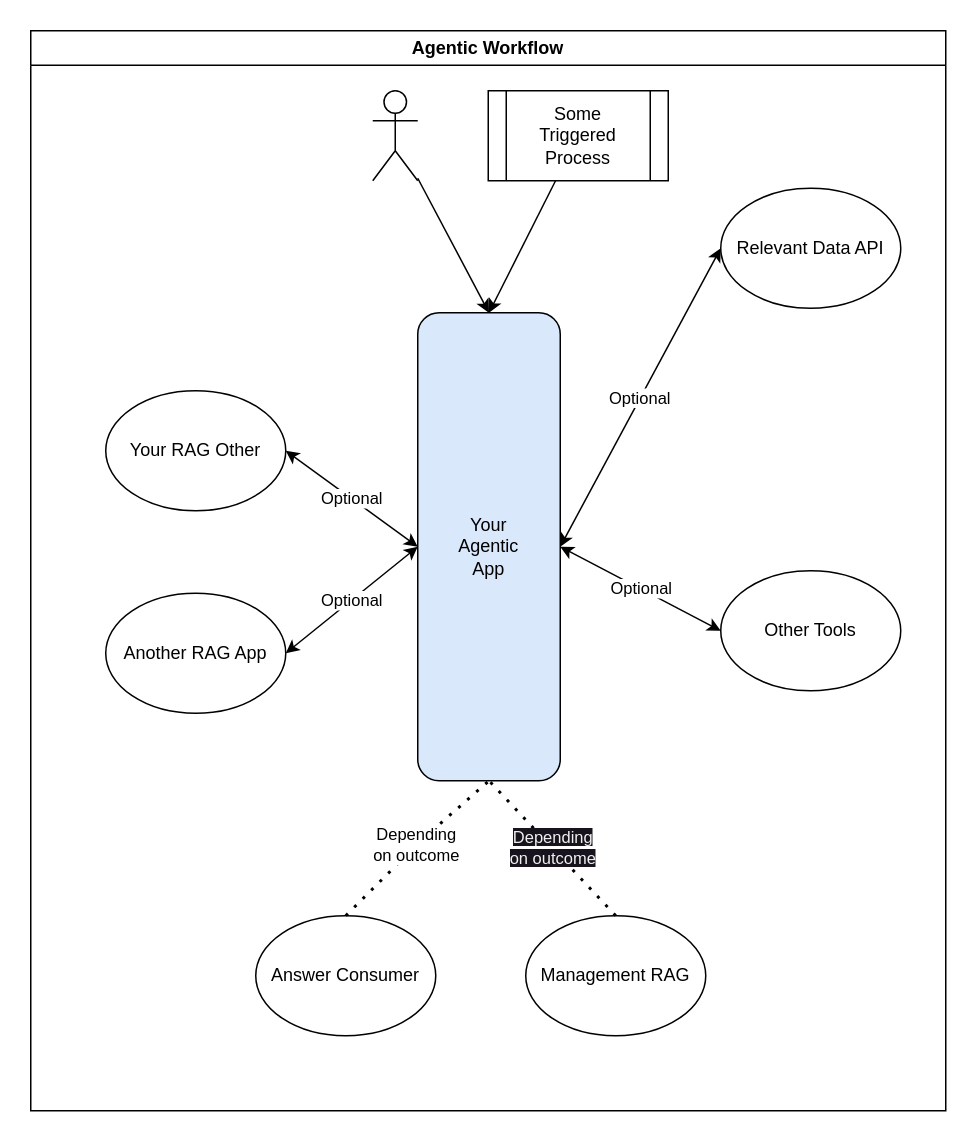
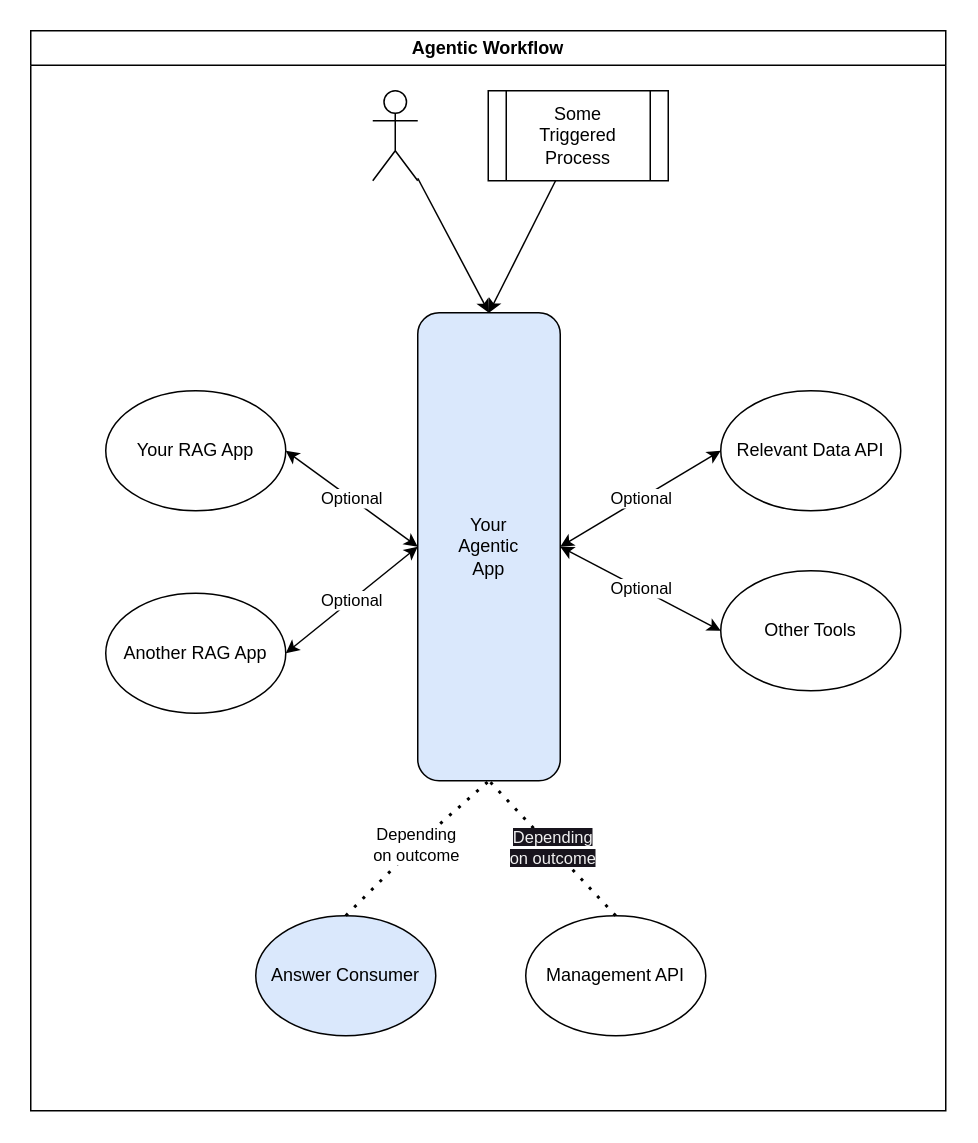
  <mxCell id="0" />
  <mxCell id="1" parent="0" />
  <mxCell id="2" value="Agentic Workflow" style="swimlane;whiteSpace=wrap;html=1;" parent="1" vertex="1"><mxGeometry x="20" y="20" width="610" height="720" as="geometry" /></mxCell>
- <mxCell id="3" value="Relevant Data API" style="ellipse;whiteSpace=wrap;html=1;" parent="2" vertex="1"><mxGeometry x="460" y="105" width="120" height="80" as="geometry" /></mxCell>
+ <mxCell id="3" value="Relevant Data API" style="ellipse;whiteSpace=wrap;html=1;" parent="2" vertex="1"><mxGeometry x="460" y="240" width="120" height="80" as="geometry" /></mxCell>
  <mxCell id="4" value="" style="edgeStyle=none;html=1;entryX=0.5;entryY=0;entryDx=0;entryDy=0;" parent="2" source="5" target="6" edge="1"><mxGeometry relative="1" as="geometry"><mxPoint x="306" y="130" as="sourcePoint" /></mxGeometry></mxCell>
  <mxCell id="5" value="" style="shape=umlActor;verticalLabelPosition=bottom;verticalAlign=top;html=1;outlineConnect=0;" parent="2" vertex="1"><mxGeometry x="228" y="40" width="30" height="60" as="geometry" /></mxCell>
  <mxCell id="6" value="Your&lt;br&gt;Agentic&lt;br&gt;App" style="rounded=1;whiteSpace=wrap;html=1;fillColor=#dae8fc;" parent="2" vertex="1"><mxGeometry x="258" y="188" width="95" height="312" as="geometry" /></mxCell>
- <mxCell id="7" value="Your RAG Other" style="ellipse;whiteSpace=wrap;html=1;" parent="2" vertex="1"><mxGeometry x="50" y="240" width="120" height="80" as="geometry" /></mxCell>
+ <mxCell id="7" value="Your RAG App" style="ellipse;whiteSpace=wrap;html=1;" parent="2" vertex="1"><mxGeometry x="50" y="240" width="120" height="80" as="geometry" /></mxCell>
  <mxCell id="8" value="Another RAG App" style="ellipse;whiteSpace=wrap;html=1;" parent="2" vertex="1"><mxGeometry x="50" y="375" width="120" height="80" as="geometry" /></mxCell>
- <mxCell id="9" value="Answer Consumer" style="ellipse;whiteSpace=wrap;html=1;" vertex="1" parent="2"><mxGeometry x="150" y="590" width="120" height="80" as="geometry" /></mxCell>
- <mxCell id="10" value="Management RAG" style="ellipse;whiteSpace=wrap;html=1;" vertex="1" parent="2"><mxGeometry x="330" y="590" width="120" height="80" as="geometry" /></mxCell>
+ <mxCell id="9" value="Answer Consumer" style="ellipse;whiteSpace=wrap;html=1;fillColor=#dae8fc;" vertex="1" parent="2"><mxGeometry x="150" y="590" width="120" height="80" as="geometry" /></mxCell>
+ <mxCell id="10" value="Management API" style="ellipse;whiteSpace=wrap;html=1;" vertex="1" parent="2"><mxGeometry x="330" y="590" width="120" height="80" as="geometry" /></mxCell>
  <mxCell id="11" value="Optional" style="endArrow=classic;startArrow=classic;html=1;entryX=1;entryY=0.5;entryDx=0;entryDy=0;exitX=0;exitY=0.5;exitDx=0;exitDy=0;" edge="1" parent="2" source="6" target="7"><mxGeometry width="50" height="50" relative="1" as="geometry"><mxPoint x="190" y="340" as="sourcePoint" /><mxPoint x="240" y="290" as="targetPoint" /></mxGeometry></mxCell>
  <mxCell id="12" value="Optional" style="endArrow=classic;startArrow=classic;html=1;entryX=1;entryY=0.5;entryDx=0;entryDy=0;exitX=0;exitY=0.5;exitDx=0;exitDy=0;" edge="1" parent="2" source="3" target="6"><mxGeometry width="50" height="50" relative="1" as="geometry"><mxPoint x="268" y="276" as="sourcePoint" /><mxPoint x="220" y="250" as="targetPoint" /></mxGeometry></mxCell>
  <mxCell id="13" value="Optional" style="endArrow=classic;startArrow=classic;html=1;entryX=1;entryY=0.5;entryDx=0;entryDy=0;exitX=0;exitY=0.5;exitDx=0;exitDy=0;" edge="1" parent="2" source="6" target="8"><mxGeometry width="50" height="50" relative="1" as="geometry"><mxPoint x="278" y="286" as="sourcePoint" /><mxPoint x="230" y="260" as="targetPoint" /></mxGeometry></mxCell>
  <mxCell id="14" value="Depending&lt;br&gt;on outcome" style="endArrow=none;dashed=1;html=1;dashPattern=1 3;strokeWidth=2;exitX=0.5;exitY=0;exitDx=0;exitDy=0;entryX=0.5;entryY=1;entryDx=0;entryDy=0;" edge="1" parent="2" source="9" target="6"><mxGeometry width="50" height="50" relative="1" as="geometry"><mxPoint x="240" y="580" as="sourcePoint" /><mxPoint x="290" y="530" as="targetPoint" /><Array as="points"><mxPoint x="260" y="540" /></Array></mxGeometry></mxCell>
  <mxCell id="15" value="&lt;span style=&quot;color: rgb(240, 240, 240); font-family: Helvetica; font-size: 11px; font-style: normal; font-variant-ligatures: normal; font-variant-caps: normal; font-weight: 400; letter-spacing: normal; orphans: 2; text-align: center; text-indent: 0px; text-transform: none; widows: 2; word-spacing: 0px; -webkit-text-stroke-width: 0px; background-color: rgb(24, 20, 29); text-decoration-thickness: initial; text-decoration-style: initial; text-decoration-color: initial; float: none; display: inline !important;&quot;&gt;Depending&lt;/span&gt;&lt;br style=&quot;border-color: rgb(0, 0, 0); color: rgb(240, 240, 240); font-family: Helvetica; font-size: 11px; font-style: normal; font-variant-ligatures: normal; font-variant-caps: normal; font-weight: 400; letter-spacing: normal; orphans: 2; text-align: center; text-indent: 0px; text-transform: none; widows: 2; word-spacing: 0px; -webkit-text-stroke-width: 0px; text-decoration-thickness: initial; text-decoration-style: initial; text-decoration-color: initial;&quot;&gt;&lt;span style=&quot;color: rgb(240, 240, 240); font-family: Helvetica; font-size: 11px; font-style: normal; font-variant-ligatures: normal; font-variant-caps: normal; font-weight: 400; letter-spacing: normal; orphans: 2; text-align: center; text-indent: 0px; text-transform: none; widows: 2; word-spacing: 0px; -webkit-text-stroke-width: 0px; background-color: rgb(24, 20, 29); text-decoration-thickness: initial; text-decoration-style: initial; text-decoration-color: initial; float: none; display: inline !important;&quot;&gt;on outcome&lt;/span&gt;" style="endArrow=none;dashed=1;html=1;dashPattern=1 3;strokeWidth=2;exitX=0.5;exitY=0;exitDx=0;exitDy=0;entryX=0.5;entryY=1;entryDx=0;entryDy=0;" edge="1" parent="2" source="10" target="6"><mxGeometry width="50" height="50" relative="1" as="geometry"><mxPoint x="230" y="580" as="sourcePoint" /><mxPoint x="315.5" y="510" as="targetPoint" /></mxGeometry></mxCell>
  <mxCell id="16" value="Other Tools" style="ellipse;whiteSpace=wrap;html=1;" vertex="1" parent="2"><mxGeometry x="460" y="360" width="120" height="80" as="geometry" /></mxCell>
  <mxCell id="17" value="Optional" style="endArrow=classic;startArrow=classic;html=1;entryX=1;entryY=0.5;entryDx=0;entryDy=0;exitX=0;exitY=0.5;exitDx=0;exitDy=0;" edge="1" parent="2" source="16" target="6"><mxGeometry width="50" height="50" relative="1" as="geometry"><mxPoint x="470" y="290" as="sourcePoint" /><mxPoint x="363" y="354.0" as="targetPoint" /></mxGeometry></mxCell>
  <mxCell id="18" value="" style="edgeStyle=none;html=1;entryX=0.5;entryY=0;entryDx=0;entryDy=0;" edge="1" parent="2" source="19" target="6"><mxGeometry relative="1" as="geometry" /></mxCell>
  <mxCell id="19" value="Some&lt;br&gt;Triggered&lt;br&gt;Process" style="shape=process;whiteSpace=wrap;html=1;backgroundOutline=1;" vertex="1" parent="2"><mxGeometry x="305" y="40" width="120" height="60" as="geometry" /></mxCell>
